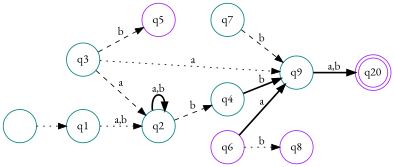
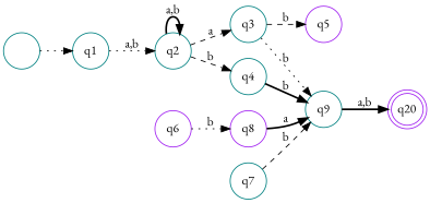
  digraph {
    fontname="EB Garamond"
    rankdir=LR
    node [color=teal fontname="EB Garamond" margin=0.1 shape=circle]
    edge [fontname="EB Garamond" style=dotted]
    n1 [color=purple label=q20 margin=0 shape=doublecircle]
    " " [width=0]
    q1
    q2
    q3
    q4
    q5 [color=purple]
    q9
    q6 [color=purple]
    q8 [color=purple]
    q7
    " " -> q1
    q1 -> q2 [label="a,b"]
    q2 -> q2 [label="a,b" style=bold]
-   q3 -> q2 [label=a style=dashed]
+   q2 -> q3 [label=a style=dashed]
    q2 -> q4 [label=b style=dashed]
    q3 -> q5 [label=b style=dashed]
-   q3 -> q9 [label=a]
+   q3 -> q9 [label=b]
    q4 -> q9 [label=b style=bold]
    q9 -> n1 [label="a,b" style=bold]
    q6 -> q8 [label=b]
-   q6 -> q9 [label=a style=bold]
+   q8 -> q9 [label=a style=bold]
    q7 -> q9 [label=b style=dashed]
  }
